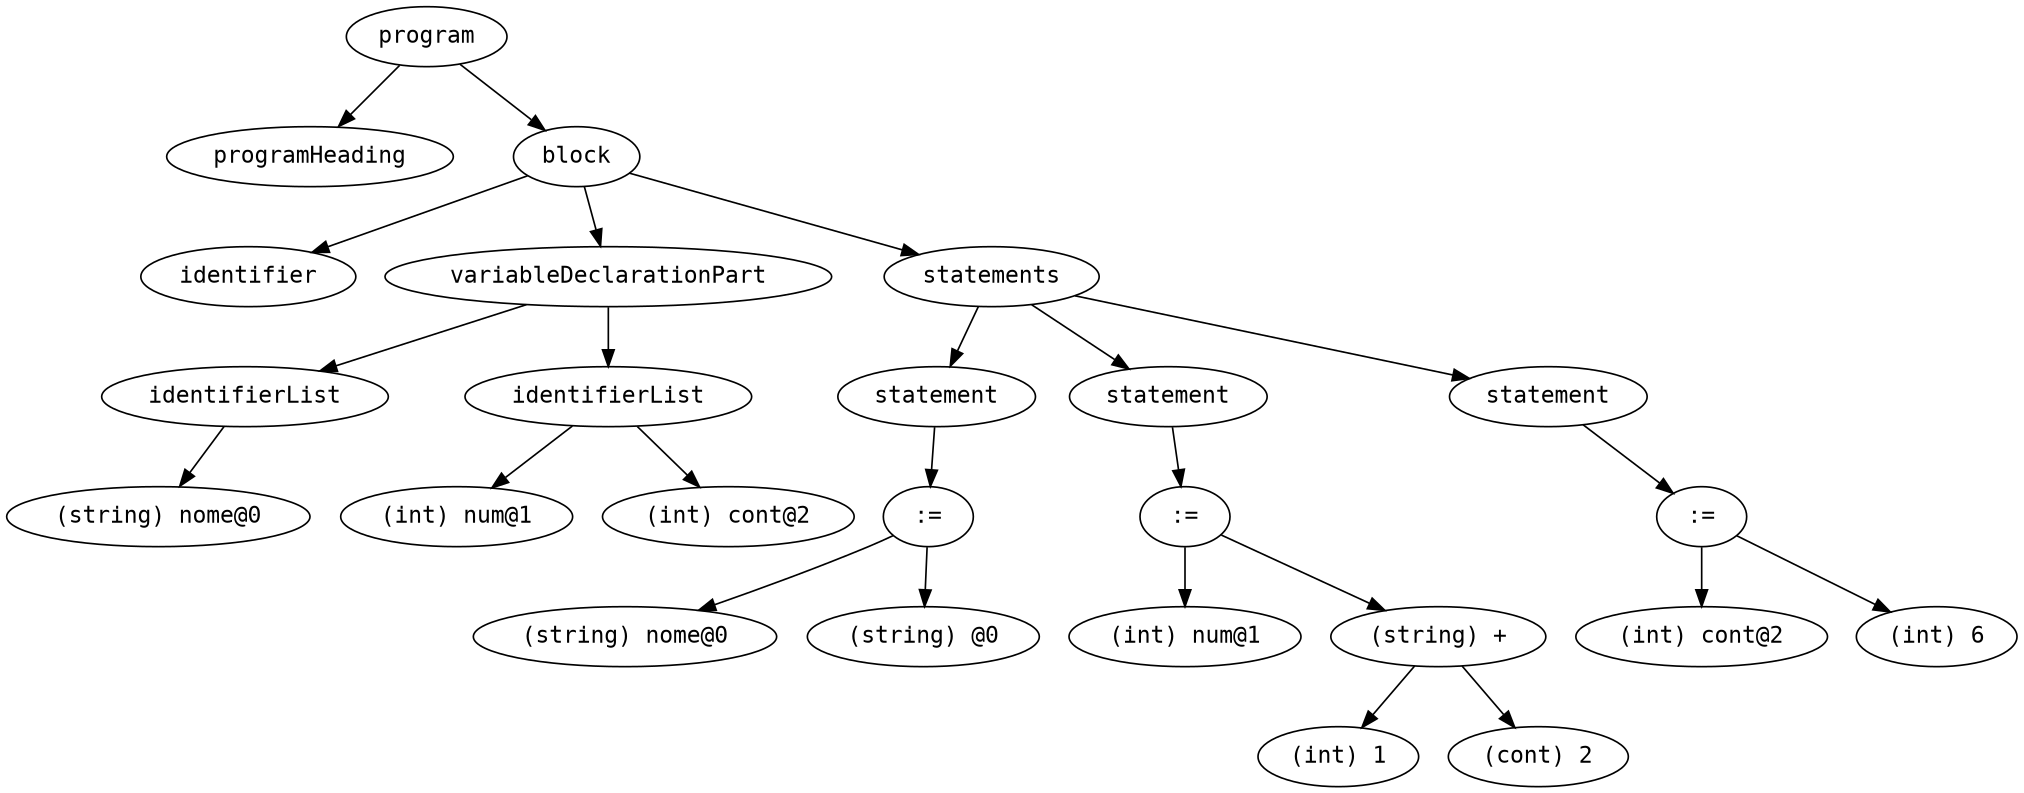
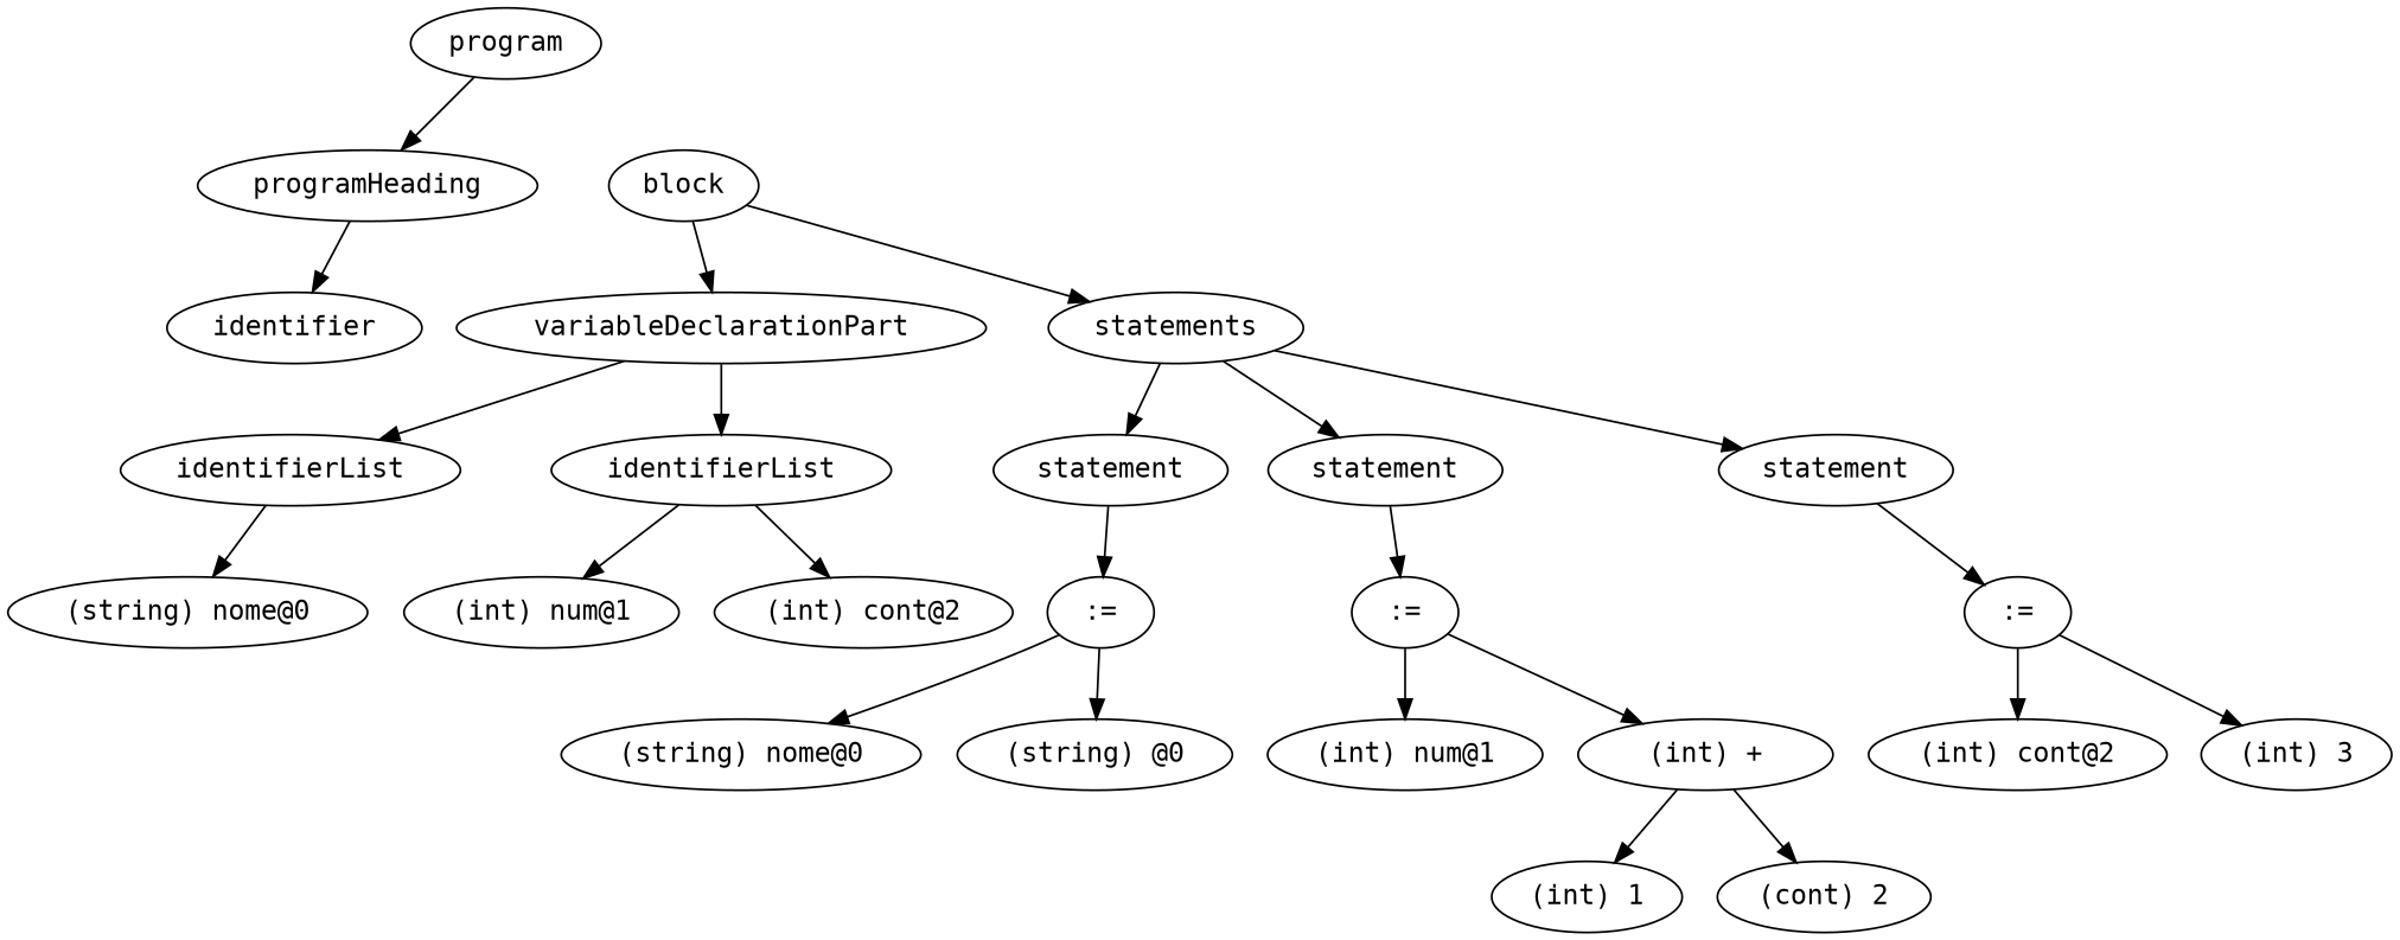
  digraph {
    fontname="DejaVu Sans Mono"
    ordering=out
    node [fontname="DejaVu Sans Mono"]
    edge [fontname="DejaVu Sans Mono"]
    n1 [label=program]
    n2 [label=programHeading]
    n3 [label=block]
    n4 [label=identifier]
    n5 [label=variableDeclarationPart]
    n6 [label=statements]
    n7 [label=identifierList]
    n8 [label=identifierList]
    n9 [label=statement]
    n10 [label=statement]
    n11 [label=statement]
    n12 [label="(string) nome@0"]
    n13 [label="(int) num@1"]
    n14 [label="(int) cont@2"]
    n15 [label=":="]
    n16 [label=":="]
    n17 [label=":="]
    n18 [label="(string) nome@0"]
    n19 [label="(string) @0"]
    n20 [label="(int) num@1"]
-   n21 [label="(string) +"]
+   n21 [label="(int) +"]
    n22 [label="(int) 1"]
    n23 [label="(cont) 2"]
    n24 [label="(int) cont@2"]
-   n25 [label="(int) 6"]
+   n25 [label="(int) 3"]
    n1 -> n2
-   n1 -> n3
-   n3 -> n4
+   n2 -> n4
    n3 -> n5
    n3 -> n6
    n5 -> n7
    n5 -> n8
    n6 -> n9
    n6 -> n10
    n6 -> n11
    n7 -> n12
    n8 -> n13
    n8 -> n14
    n9 -> n15
    n10 -> n16
    n11 -> n17
    n15 -> n18
    n15 -> n19
    n16 -> n20
    n16 -> n21
    n17 -> n24
    n17 -> n25
    n21 -> n22
    n21 -> n23
  }
